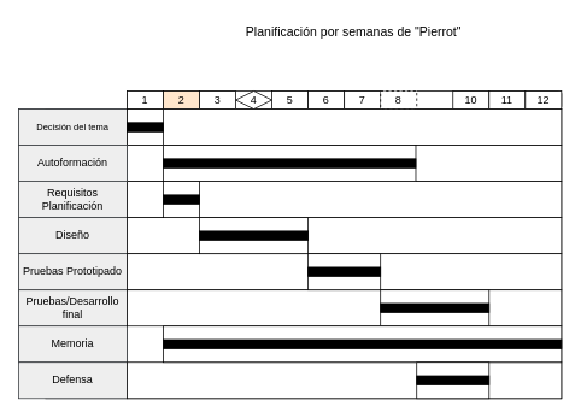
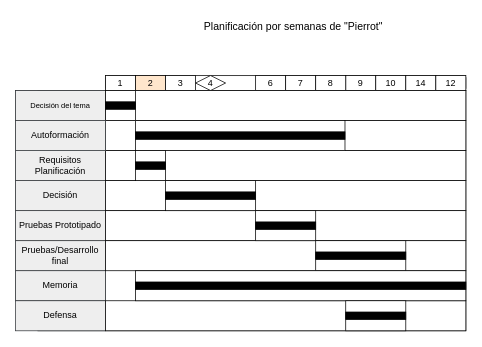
  <mxCell id="0" />
  <mxCell id="1" parent="0" />
  <mxCell id="2" value="" style="rounded=0;whiteSpace=wrap;html=1;" parent="1" vertex="1"><mxGeometry x="50" y="120" width="570" height="320" as="geometry" /></mxCell>
  <mxCell id="3" value="" style="rounded=1;whiteSpace=wrap;html=1;" parent="1" vertex="1"><mxGeometry x="140" y="100" width="480" height="20" as="geometry" /></mxCell>
  <mxCell id="4" value="" style="rounded=0;whiteSpace=wrap;html=1;" parent="1" vertex="1"><mxGeometry x="20" y="120" width="120" height="280" as="geometry" /></mxCell>
  <mxCell id="5" value="1" style="rounded=1;whiteSpace=wrap;html=1;arcSize=0;" parent="1" vertex="1"><mxGeometry x="140" y="100" width="40" height="20" as="geometry" /></mxCell>
  <mxCell id="6" value="2" style="rounded=1;whiteSpace=wrap;html=1;arcSize=0;fillColor=#ffe6cc;" parent="1" vertex="1"><mxGeometry x="180" y="100" width="40" height="20" as="geometry" /></mxCell>
  <mxCell id="7" value="3" style="rounded=1;whiteSpace=wrap;html=1;arcSize=0;" parent="1" vertex="1"><mxGeometry x="220" y="100" width="40" height="20" as="geometry" /></mxCell>
  <mxCell id="8" value="4" style="rhombus;whiteSpace=wrap;html=1;arcSize=0;" parent="1" vertex="1"><mxGeometry x="260" y="100" width="40" height="20" as="geometry" /></mxCell>
- <mxCell id="9" value="5" style="rounded=1;whiteSpace=wrap;html=1;arcSize=0;" parent="1" vertex="1"><mxGeometry x="300" y="100" width="40" height="20" as="geometry" /></mxCell>
  <mxCell id="10" value="6" style="rounded=1;whiteSpace=wrap;html=1;arcSize=0;" parent="1" vertex="1"><mxGeometry x="340" y="100" width="40" height="20" as="geometry" /></mxCell>
  <mxCell id="11" value="7" style="whiteSpace=wrap;html=1;arcSize=0;rounded=0;" parent="1" vertex="1"><mxGeometry x="380" y="100" width="40" height="20" as="geometry" /></mxCell>
- <mxCell id="13" value="8" style="rounded=1;whiteSpace=wrap;html=1;arcSize=0;dashed=1;" parent="1" vertex="1"><mxGeometry x="420" y="100" width="40" height="20" as="geometry" /></mxCell>
+ <mxCell id="12" value="9" style="rounded=1;whiteSpace=wrap;html=1;arcSize=0;" parent="1" vertex="1"><mxGeometry x="460" y="100" width="40" height="20" as="geometry" /></mxCell>
+ <mxCell id="13" value="8" style="rounded=1;whiteSpace=wrap;html=1;arcSize=0;" parent="1" vertex="1"><mxGeometry x="420" y="100" width="40" height="20" as="geometry" /></mxCell>
  <mxCell id="14" value="10" style="rounded=1;whiteSpace=wrap;html=1;arcSize=0;" parent="1" vertex="1"><mxGeometry x="500" y="100" width="40" height="20" as="geometry" /></mxCell>
- <mxCell id="15" value="11" style="rounded=1;whiteSpace=wrap;html=1;arcSize=0;" parent="1" vertex="1"><mxGeometry x="540" y="100" width="40" height="20" as="geometry" /></mxCell>
+ <mxCell id="15" value="14" style="rounded=1;whiteSpace=wrap;html=1;arcSize=0;" parent="1" vertex="1"><mxGeometry x="540" y="100" width="40" height="20" as="geometry" /></mxCell>
  <mxCell id="16" value="12" style="rounded=1;whiteSpace=wrap;html=1;arcSize=0;" parent="1" vertex="1"><mxGeometry x="580" y="100" width="40" height="20" as="geometry" /></mxCell>
  <mxCell id="17" value="&lt;font style=&quot;font-size: 10px;&quot;&gt;Decisión del tema&lt;/font&gt;" style="rounded=0;whiteSpace=wrap;html=1;fillColor=#eeeeee;strokeColor=#36393d;" parent="1" vertex="1"><mxGeometry x="20" y="120" width="120" height="40" as="geometry" /></mxCell>
  <mxCell id="18" value="Requisitos&lt;div&gt;Planificación&lt;/div&gt;" style="rounded=0;whiteSpace=wrap;html=1;fillColor=#eeeeee;strokeColor=#36393d;" parent="1" vertex="1"><mxGeometry x="20" y="200" width="120" height="40" as="geometry" /></mxCell>
- <mxCell id="19" value="Diseño" style="rounded=0;whiteSpace=wrap;html=1;fillColor=#eeeeee;strokeColor=#36393d;" parent="1" vertex="1"><mxGeometry x="20" y="240" width="120" height="40" as="geometry" /></mxCell>
+ <mxCell id="19" value="Decisión" style="rounded=0;whiteSpace=wrap;html=1;fillColor=#eeeeee;strokeColor=#36393d;" parent="1" vertex="1"><mxGeometry x="20" y="240" width="120" height="40" as="geometry" /></mxCell>
  <mxCell id="20" value="Pruebas Prototipado" style="rounded=0;whiteSpace=wrap;html=1;fillColor=#eeeeee;strokeColor=#36393d;" parent="1" vertex="1"><mxGeometry x="20" y="280" width="120" height="40" as="geometry" /></mxCell>
  <mxCell id="21" value="Pruebas/Desarrollo final" style="rounded=0;whiteSpace=wrap;html=1;fillColor=#eeeeee;strokeColor=#36393d;" parent="1" vertex="1"><mxGeometry x="20" y="320" width="120" height="40" as="geometry" /></mxCell>
  <mxCell id="22" value="Memoria" style="rounded=0;whiteSpace=wrap;html=1;fillColor=#eeeeee;strokeColor=#36393d;" parent="1" vertex="1"><mxGeometry x="20" y="360" width="120" height="40" as="geometry" /></mxCell>
  <mxCell id="23" value="Defensa" style="rounded=0;whiteSpace=wrap;html=1;fillColor=#eeeeee;strokeColor=#36393d;" parent="1" vertex="1"><mxGeometry x="20" y="400" width="120" height="40" as="geometry" /></mxCell>
  <mxCell id="24" value="" style="rounded=0;whiteSpace=wrap;html=1;" parent="1" vertex="1"><mxGeometry x="140" y="120" width="480" height="40" as="geometry" /></mxCell>
  <mxCell id="25" value="" style="rounded=0;whiteSpace=wrap;html=1;" parent="1" vertex="1"><mxGeometry x="140" y="160" width="480" height="40" as="geometry" /></mxCell>
  <mxCell id="26" value="" style="rounded=0;whiteSpace=wrap;html=1;" parent="1" vertex="1"><mxGeometry x="140" y="200" width="480" height="40" as="geometry" /></mxCell>
  <mxCell id="27" value="" style="rounded=0;whiteSpace=wrap;html=1;" parent="1" vertex="1"><mxGeometry x="140" y="240" width="480" height="40" as="geometry" /></mxCell>
  <mxCell id="28" value="" style="rounded=0;whiteSpace=wrap;html=1;" parent="1" vertex="1"><mxGeometry x="140" y="280" width="480" height="40" as="geometry" /></mxCell>
  <mxCell id="29" value="" style="rounded=0;whiteSpace=wrap;html=1;" parent="1" vertex="1"><mxGeometry x="140" y="320" width="480" height="40" as="geometry" /></mxCell>
  <mxCell id="30" value="" style="rounded=0;whiteSpace=wrap;html=1;" parent="1" vertex="1"><mxGeometry x="140" y="400" width="480" height="40" as="geometry" /></mxCell>
  <mxCell id="31" value="" style="rounded=0;whiteSpace=wrap;html=1;" parent="1" vertex="1"><mxGeometry x="180" y="160" width="279" height="40" as="geometry" /></mxCell>
  <mxCell id="32" value="&lt;font style=&quot;font-size: 14px;&quot;&gt;Planificación por semanas de &quot;Pierrot&quot;&lt;/font&gt;" style="text;html=1;align=center;verticalAlign=middle;resizable=0;points=[];autosize=1;strokeColor=none;fillColor=none;" parent="1" vertex="1"><mxGeometry x="260" y="20" width="260" height="30" as="geometry" /></mxCell>
  <mxCell id="33" value="" style="rounded=0;whiteSpace=wrap;html=1;" parent="1" vertex="1"><mxGeometry x="140" y="120" width="40" height="40" as="geometry" /></mxCell>
  <mxCell id="34" value="" style="rounded=0;whiteSpace=wrap;html=1;strokeColor=#000000;fillColor=#000000;" parent="1" vertex="1"><mxGeometry x="140" y="135" width="40" height="10" as="geometry" /></mxCell>
  <mxCell id="35" value="" style="rounded=0;whiteSpace=wrap;html=1;fillColor=#000000;" parent="1" vertex="1"><mxGeometry x="180" y="175" width="279" height="10" as="geometry" /></mxCell>
  <mxCell id="36" value="Autoformación" style="rounded=0;whiteSpace=wrap;html=1;fillColor=#eeeeee;strokeColor=#36393d;" parent="1" vertex="1"><mxGeometry x="20" y="160" width="120" height="40" as="geometry" /></mxCell>
  <mxCell id="37" value="" style="rounded=0;whiteSpace=wrap;html=1;" parent="1" vertex="1"><mxGeometry x="180" y="200" width="40" height="40" as="geometry" /></mxCell>
  <mxCell id="38" value="" style="rounded=0;whiteSpace=wrap;html=1;fillColor=#000000;" parent="1" vertex="1"><mxGeometry x="180" y="215" width="40" height="10" as="geometry" /></mxCell>
  <mxCell id="39" value="" style="rounded=0;whiteSpace=wrap;html=1;" parent="1" vertex="1"><mxGeometry x="220" y="240" width="120" height="40" as="geometry" /></mxCell>
  <mxCell id="40" value="" style="rounded=0;whiteSpace=wrap;html=1;fillColor=#000000;" parent="1" vertex="1"><mxGeometry x="220" y="255" width="120" height="10" as="geometry" /></mxCell>
  <mxCell id="41" value="" style="rounded=0;whiteSpace=wrap;html=1;" parent="1" vertex="1"><mxGeometry x="340" y="280" width="80" height="40" as="geometry" /></mxCell>
  <mxCell id="42" value="" style="rounded=0;whiteSpace=wrap;html=1;fillColor=#000000;" parent="1" vertex="1"><mxGeometry x="340" y="295" width="80" height="10" as="geometry" /></mxCell>
  <mxCell id="43" value="" style="rounded=0;whiteSpace=wrap;html=1;" parent="1" vertex="1"><mxGeometry x="420" y="320" width="120" height="40" as="geometry" /></mxCell>
  <mxCell id="44" value="" style="rounded=0;whiteSpace=wrap;html=1;fillColor=#000000;" parent="1" vertex="1"><mxGeometry x="420" y="335" width="120" height="10" as="geometry" /></mxCell>
  <mxCell id="45" value="" style="rounded=0;whiteSpace=wrap;html=1;" parent="1" vertex="1"><mxGeometry x="180" y="360" width="440" height="40" as="geometry" /></mxCell>
  <mxCell id="46" value="" style="rounded=0;whiteSpace=wrap;html=1;fillColor=#000000;" parent="1" vertex="1"><mxGeometry x="180" y="375" width="440" height="10" as="geometry" /></mxCell>
  <mxCell id="47" value="" style="rounded=0;whiteSpace=wrap;html=1;" parent="1" vertex="1"><mxGeometry x="460" y="400" width="80" height="40" as="geometry" /></mxCell>
  <mxCell id="48" value="" style="rounded=0;whiteSpace=wrap;html=1;strokeColor=#000000;fillColor=#000000;" parent="1" vertex="1"><mxGeometry x="460" y="415" width="80" height="10" as="geometry" /></mxCell>
